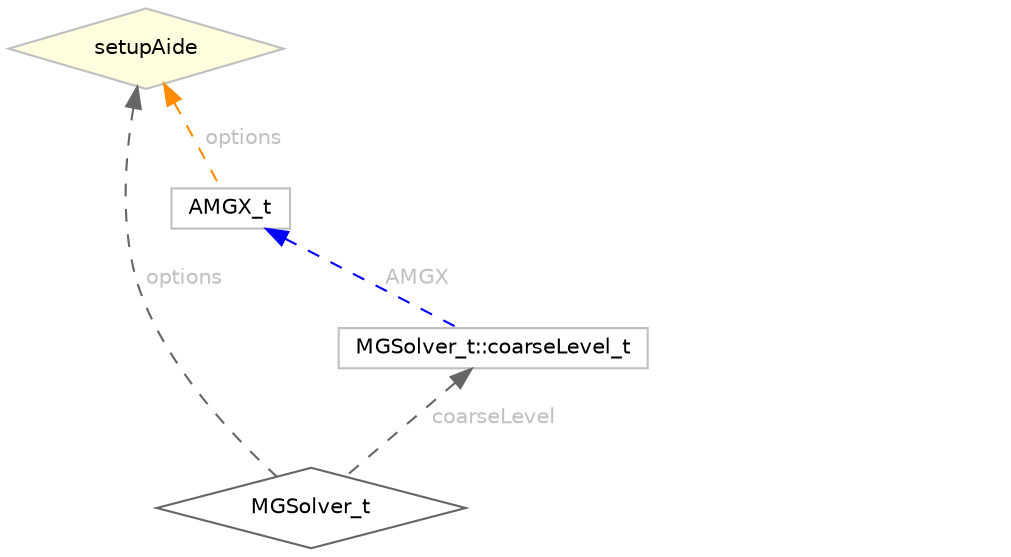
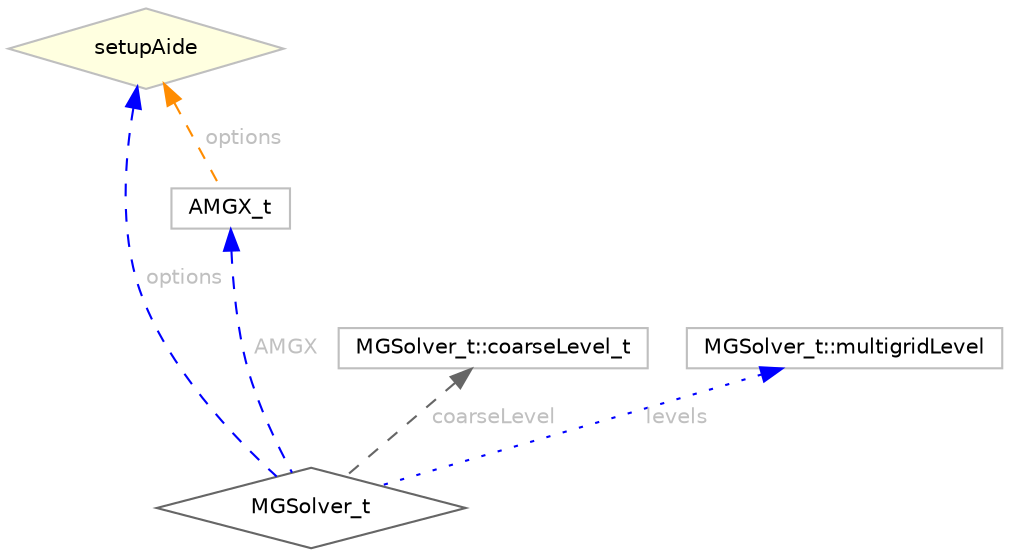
  digraph {
    node [color=grey75 fillcolor=white fontname=Helvetica fontsize=10 shape=box style=filled]
    edge [color=gray40 dir=back fontcolor=grey fontname=Helvetica fontsize=10 labelfontname=Helvetica labelfontsize=10 style=dashed]
    n1 [color=gray40 fontcolor=black height=0.2 label=MGSolver_t shape=diamond width=0.4]
    n2 [fillcolor=lightyellow height=0.2 label=setupAide shape=diamond width=0.4]
    n3 [height=0.2 label=AMGX_t width=0.4]
    n4 [height=0.2 label="MGSolver_t::coarseLevel_t" width=0.4]
-   n2 -> n1 [label=" options"]
+   n5 [height=0.2 label="MGSolver_t::multigridLevel" width=0.4]
+   n2 -> n1 [color=blue label=" options"]
    n2 -> n3 [color=darkorange label=" options"]
-   n3 -> n4 [color=blue label=" AMGX"]
+   n3 -> n1 [color=blue label=" AMGX"]
    n4 -> n1 [label=" coarseLevel"]
+   n5 -> n1 [color=blue label=" levels" style=dotted]
  }
